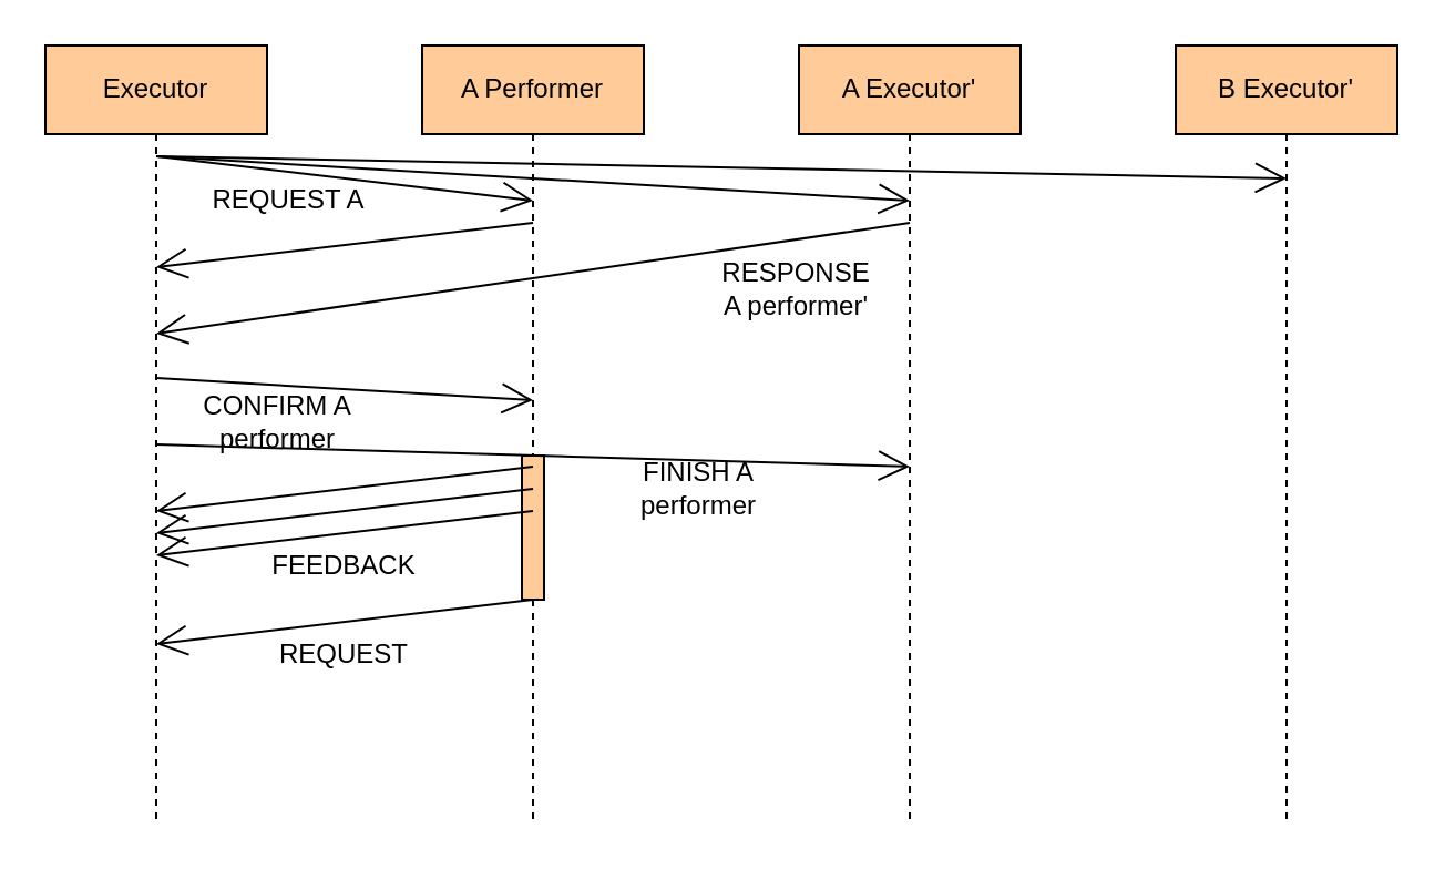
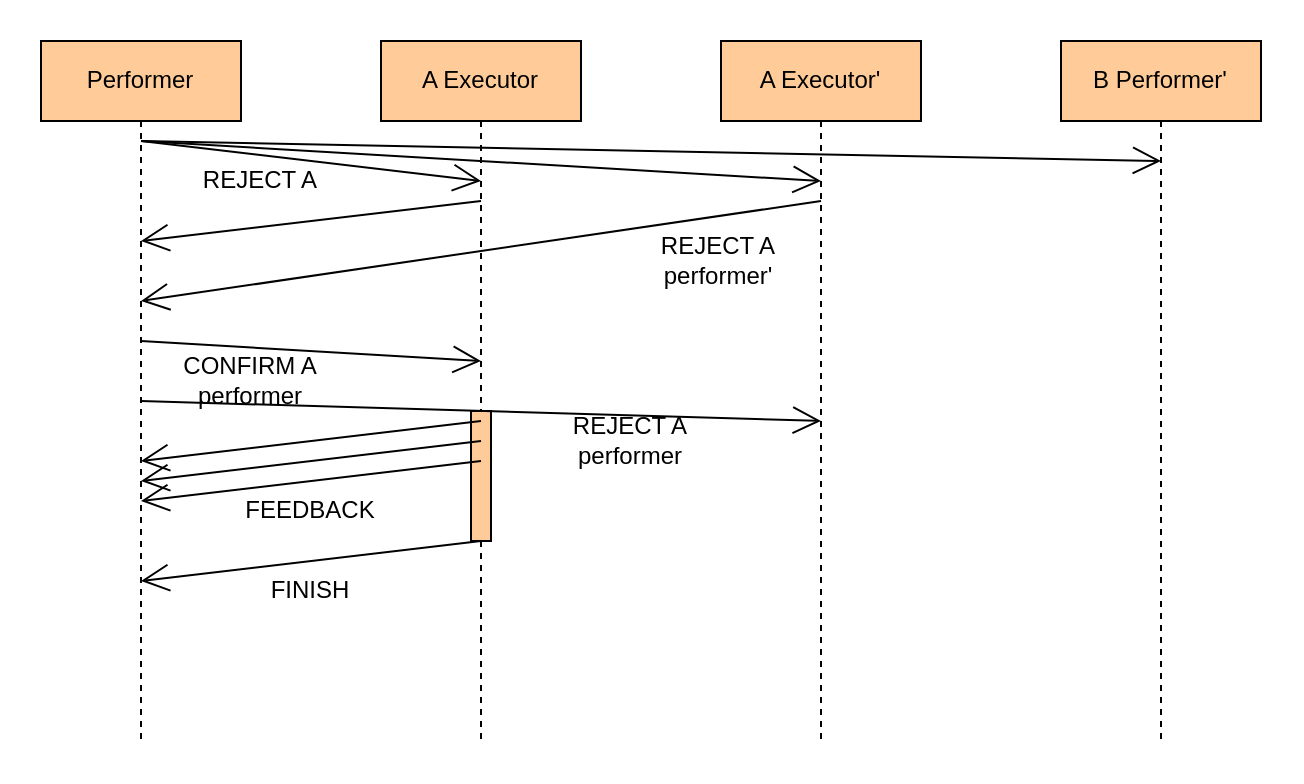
  <mxCell id="0" />
  <mxCell id="1" parent="0" />
- <mxCell id="2" value="Executor" style="shape=umlLifeline;perimeter=lifelinePerimeter;whiteSpace=wrap;html=1;container=1;collapsible=0;recursiveResize=0;outlineConnect=0;fillColor=#FFCC99;allowArrows=0;connectable=0;" vertex="1" parent="1"><mxGeometry x="20" y="20" width="100" height="350" as="geometry" /></mxCell>
- <mxCell id="3" value="A Performer" style="shape=umlLifeline;perimeter=lifelinePerimeter;whiteSpace=wrap;html=1;container=1;collapsible=0;recursiveResize=0;outlineConnect=0;fillColor=#FFCC99;connectable=0;allowArrows=0;" vertex="1" parent="1"><mxGeometry x="190" y="20" width="100" height="350" as="geometry" /></mxCell>
+ <mxCell id="2" value="Performer" style="shape=umlLifeline;perimeter=lifelinePerimeter;whiteSpace=wrap;html=1;container=1;collapsible=0;recursiveResize=0;outlineConnect=0;fillColor=#FFCC99;allowArrows=0;connectable=0;" vertex="1" parent="1"><mxGeometry x="20" y="20" width="100" height="350" as="geometry" /></mxCell>
+ <mxCell id="3" value="A Executor" style="shape=umlLifeline;perimeter=lifelinePerimeter;whiteSpace=wrap;html=1;container=1;collapsible=0;recursiveResize=0;outlineConnect=0;fillColor=#FFCC99;connectable=0;allowArrows=0;" vertex="1" parent="1"><mxGeometry x="190" y="20" width="100" height="350" as="geometry" /></mxCell>
  <mxCell id="4" value="" style="rounded=0;whiteSpace=wrap;html=1;fillColor=#FFCC99;" vertex="1" parent="3"><mxGeometry x="45" y="185" width="10" height="65" as="geometry" /></mxCell>
  <mxCell id="5" value="A Executor'" style="shape=umlLifeline;perimeter=lifelinePerimeter;whiteSpace=wrap;html=1;container=1;collapsible=0;recursiveResize=0;outlineConnect=0;fillColor=#FFCC99;connectable=0;allowArrows=0;" vertex="1" parent="1"><mxGeometry x="360" y="20" width="100" height="350" as="geometry" /></mxCell>
- <mxCell id="6" value="B Executor'" style="shape=umlLifeline;perimeter=lifelinePerimeter;whiteSpace=wrap;html=1;container=1;collapsible=0;recursiveResize=0;outlineConnect=0;fillColor=#FFCC99;connectable=0;" vertex="1" parent="1"><mxGeometry x="530" y="20" width="100" height="350" as="geometry" /></mxCell>
+ <mxCell id="6" value="B Performer'" style="shape=umlLifeline;perimeter=lifelinePerimeter;whiteSpace=wrap;html=1;container=1;collapsible=0;recursiveResize=0;outlineConnect=0;fillColor=#FFCC99;connectable=0;" vertex="1" parent="1"><mxGeometry x="530" y="20" width="100" height="350" as="geometry" /></mxCell>
  <mxCell id="7" value="" style="endArrow=open;endFill=1;endSize=12;html=1;" edge="1" parent="1"><mxGeometry width="160" relative="1" as="geometry"><mxPoint x="70" y="70" as="sourcePoint" /><mxPoint x="580" y="80" as="targetPoint" /></mxGeometry></mxCell>
  <mxCell id="8" value="" style="endArrow=open;endFill=1;endSize=12;html=1;" edge="1" parent="1"><mxGeometry width="160" relative="1" as="geometry"><mxPoint x="70" y="70" as="sourcePoint" /><mxPoint x="410" y="90" as="targetPoint" /></mxGeometry></mxCell>
  <mxCell id="9" value="" style="endArrow=open;endFill=1;endSize=12;html=1;" edge="1" parent="1"><mxGeometry width="160" relative="1" as="geometry"><mxPoint x="70" y="70" as="sourcePoint" /><mxPoint x="240" y="90" as="targetPoint" /></mxGeometry></mxCell>
- <mxCell id="10" value="REQUEST A" style="text;html=1;strokeColor=none;fillColor=none;align=center;verticalAlign=middle;whiteSpace=wrap;rounded=0;" vertex="1" parent="1"><mxGeometry x="90" y="80" width="80" height="20" as="geometry" /></mxCell>
+ <mxCell id="10" value="REJECT A" style="text;html=1;strokeColor=none;fillColor=none;align=center;verticalAlign=middle;whiteSpace=wrap;rounded=0;" vertex="1" parent="1"><mxGeometry x="90" y="80" width="80" height="20" as="geometry" /></mxCell>
  <mxCell id="11" value="" style="endArrow=open;endFill=1;endSize=12;html=1;" edge="1" parent="1"><mxGeometry width="160" relative="1" as="geometry"><mxPoint x="240" y="100" as="sourcePoint" /><mxPoint x="70" y="120" as="targetPoint" /></mxGeometry></mxCell>
  <mxCell id="12" value="" style="endArrow=open;endFill=1;endSize=12;html=1;" edge="1" parent="1"><mxGeometry width="160" relative="1" as="geometry"><mxPoint x="410" y="100" as="sourcePoint" /><mxPoint x="70" y="150" as="targetPoint" /></mxGeometry></mxCell>
- <mxCell id="13" value="RESPONSE A performer'" style="text;html=1;strokeColor=none;fillColor=none;align=center;verticalAlign=middle;whiteSpace=wrap;rounded=0;" vertex="1" parent="1"><mxGeometry x="324" y="120" width="70" height="20" as="geometry" /></mxCell>
+ <mxCell id="13" value="REJECT A performer'" style="text;html=1;strokeColor=none;fillColor=none;align=center;verticalAlign=middle;whiteSpace=wrap;rounded=0;" vertex="1" parent="1"><mxGeometry x="324" y="120" width="70" height="20" as="geometry" /></mxCell>
  <mxCell id="14" value="" style="endArrow=open;endFill=1;endSize=12;html=1;" edge="1" parent="1"><mxGeometry width="160" relative="1" as="geometry"><mxPoint x="70" y="170" as="sourcePoint" /><mxPoint x="240" y="180" as="targetPoint" /></mxGeometry></mxCell>
  <mxCell id="15" value="CONFIRM A performer" style="text;html=1;strokeColor=none;fillColor=none;align=center;verticalAlign=middle;whiteSpace=wrap;rounded=0;" vertex="1" parent="1"><mxGeometry x="90" y="180" width="70" height="20" as="geometry" /></mxCell>
  <mxCell id="16" value="" style="endArrow=open;endFill=1;endSize=12;html=1;" edge="1" parent="1"><mxGeometry width="160" relative="1" as="geometry"><mxPoint x="70" y="200" as="sourcePoint" /><mxPoint x="410" y="210" as="targetPoint" /></mxGeometry></mxCell>
- <mxCell id="17" value="FINISH A performer" style="text;html=1;strokeColor=none;fillColor=none;align=center;verticalAlign=middle;whiteSpace=wrap;rounded=0;" vertex="1" parent="1"><mxGeometry x="280" y="210" width="70" height="20" as="geometry" /></mxCell>
+ <mxCell id="17" value="REJECT A performer" style="text;html=1;strokeColor=none;fillColor=none;align=center;verticalAlign=middle;whiteSpace=wrap;rounded=0;" vertex="1" parent="1"><mxGeometry x="280" y="210" width="70" height="20" as="geometry" /></mxCell>
  <mxCell id="18" value="" style="endArrow=open;endFill=1;endSize=12;html=1;" edge="1" parent="1"><mxGeometry width="160" relative="1" as="geometry"><mxPoint x="240" y="210" as="sourcePoint" /><mxPoint x="70" y="230" as="targetPoint" /></mxGeometry></mxCell>
  <mxCell id="19" value="" style="endArrow=open;endFill=1;endSize=12;html=1;" edge="1" parent="1"><mxGeometry width="160" relative="1" as="geometry"><mxPoint x="240" y="220" as="sourcePoint" /><mxPoint x="70" y="240" as="targetPoint" /></mxGeometry></mxCell>
  <mxCell id="20" value="" style="endArrow=open;endFill=1;endSize=12;html=1;" edge="1" parent="1"><mxGeometry width="160" relative="1" as="geometry"><mxPoint x="240" y="230" as="sourcePoint" /><mxPoint x="70" y="250" as="targetPoint" /></mxGeometry></mxCell>
  <mxCell id="21" value="" style="endArrow=open;endFill=1;endSize=12;html=1;" edge="1" parent="1"><mxGeometry width="160" relative="1" as="geometry"><mxPoint x="240" y="270" as="sourcePoint" /><mxPoint x="70" y="290" as="targetPoint" /></mxGeometry></mxCell>
  <mxCell id="22" value="FEEDBACK" style="text;html=1;strokeColor=none;fillColor=none;align=center;verticalAlign=middle;whiteSpace=wrap;rounded=0;" vertex="1" parent="1"><mxGeometry x="120" y="210" width="70" height="90" as="geometry" /></mxCell>
- <mxCell id="23" value="REQUEST" style="text;html=1;strokeColor=none;fillColor=none;align=center;verticalAlign=middle;whiteSpace=wrap;rounded=0;" vertex="1" parent="1"><mxGeometry x="120" y="250" width="70" height="90" as="geometry" /></mxCell>
+ <mxCell id="23" value="FINISH" style="text;html=1;strokeColor=none;fillColor=none;align=center;verticalAlign=middle;whiteSpace=wrap;rounded=0;" vertex="1" parent="1"><mxGeometry x="120" y="250" width="70" height="90" as="geometry" /></mxCell>
